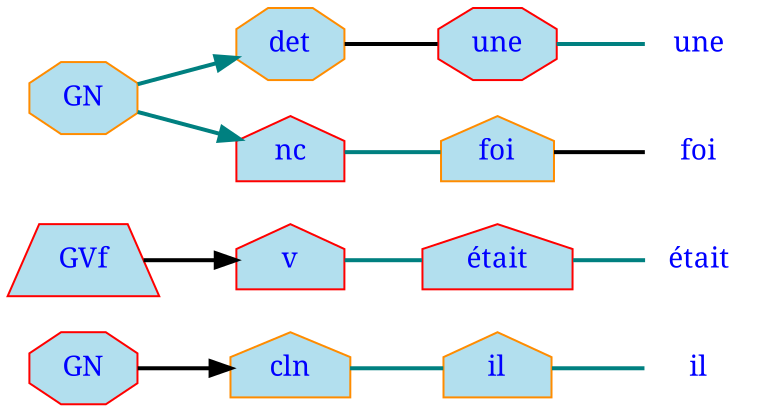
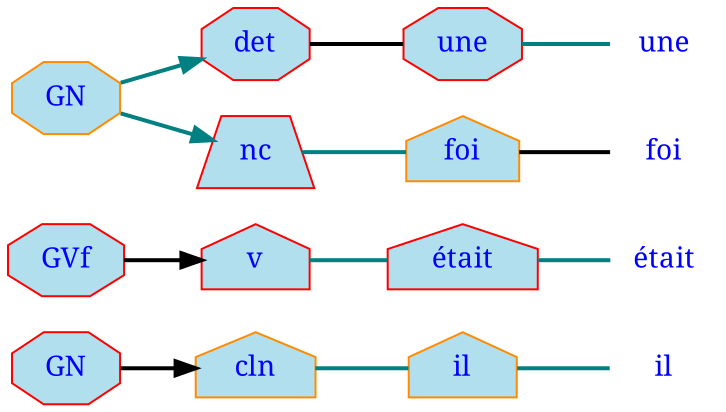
  digraph {
    fontname="Noto Serif"
    rankdir=LR
    node [color=red fillcolor=lightblue2 fontcolor=blue fontname="Noto Serif" shape=house style=filled]
    edge [arrowhead=none color=teal fontcolor=blue fontname="Noto Serif" minlen=1 style=bold]
    n1 [color=darkorange height=0.50 label=il shape=plaintext width=0.75 style=""]
    n2 [color=darkorange height=0.50 label=il width=0.75]
    n3 [color=darkorange height=0.50 label=cln width=0.75]
    n4 [arrowhead=doubleoctagon height=0.50 label=GN shape=octagon width=0.75]
    n5 [height=0.50 label="était" shape=plaintext width=0.75 style=""]
    n6 [height=0.50 label="était" width=0.92]
    n7 [height=0.50 label=v width=0.75]
-   n8 [arrowhead=doubleoctagon height=0.50 label=GVf shape=trapezium width=0.81]
+   n8 [arrowhead=doubleoctagon height=0.50 label=GVf shape=octagon width=0.81]
    n9 [height=0.50 label=une shape=plaintext width=0.75 style=""]
    n10 [height=0.50 label=une shape=octagon width=0.81]
-   n11 [color=darkorange height=0.50 label=det shape=octagon width=0.75]
+   n11 [height=0.50 label=det shape=octagon width=0.75]
    n12 [color=darkorange height=0.50 label=foi shape=plaintext width=0.75 style=""]
    n13 [color=darkorange height=0.50 label=foi width=0.75]
-   n14 [height=0.50 label=nc width=0.75]
+   n14 [height=0.50 label=nc shape=trapezium width=0.75]
    n15 [arrowhead=doubleoctagon color=darkorange height=0.50 label=GN shape=octagon width=0.75]
    n2 -> n1
    n3 -> n2
    n4 -> n3 [color=black shape=normal arrowhead=""]
    n6 -> n5
    n7 -> n6
    n8 -> n7 [color=black shape=normal arrowhead=""]
    n10 -> n9
    n11 -> n10 [color=black]
    n13 -> n12 [color=black]
    n14 -> n13
    n15 -> n11 [shape=normal arrowhead=""]
    n15 -> n14 [shape=normal arrowhead=""]
  }
